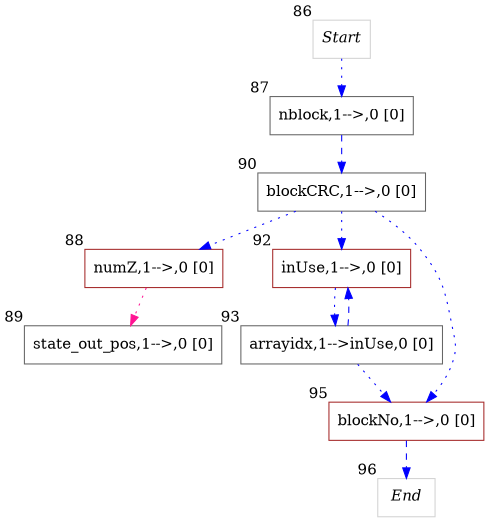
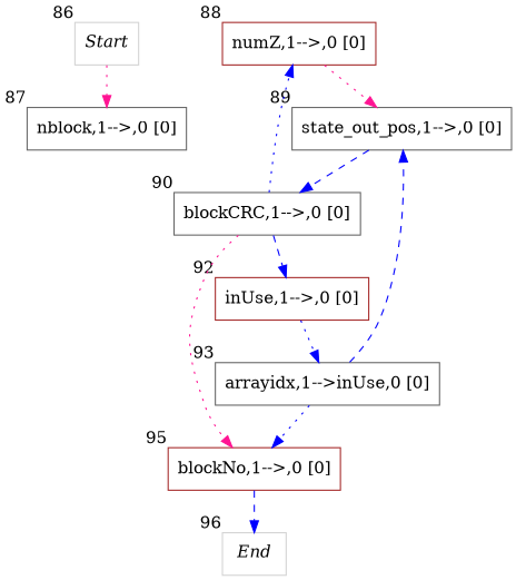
  digraph {
    node [color=gray40 fontcolor=black shape=box]
    edge [color=blue style=dotted]
    n1 [color=lightgray label=<<I>Start</I>> xlabel=86]
    n2 [label="nblock,1-->,0 [0]\n" xlabel=87]
    n3 [color=brown label="numZ,1-->,0 [0]\n" xlabel=88]
    n4 [label="state_out_pos,1-->,0 [0]\n" xlabel=89]
    n5 [label="blockCRC,1-->,0 [0]\n" xlabel=90]
    n6 [color=brown label="inUse,1-->,0 [0]\n" xlabel=92]
    n7 [color=brown label="blockNo,1-->,0 [0]\n" xlabel=95]
    n8 [label="arrayidx,1-->inUse,0 [0]\n" xlabel=93]
    n9 [color=lightgray label=<<I>End</I>> xlabel=96]
-   n1 -> n2
+   n1 -> n2 [color=deeppink]
    n3 -> n4 [color=deeppink]
-   n2 -> n5 [style=dashed]
+   n4 -> n5 [style=dashed]
    n5 -> n3
-   n5 -> n6
-   n5 -> n7
+   n5 -> n6 [style=dashed]
+   n5 -> n7 [color=deeppink]
    n6 -> n8
    n7 -> n9 [style=dashed]
-   n8 -> n6 [style=dashed]
+   n8 -> n4 [style=dashed]
    n8 -> n7
  }
